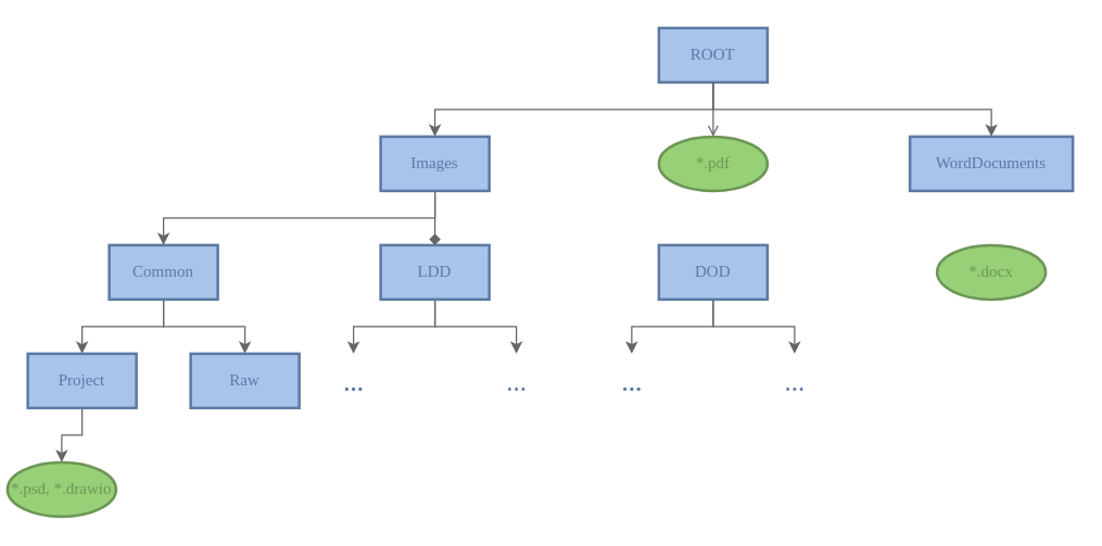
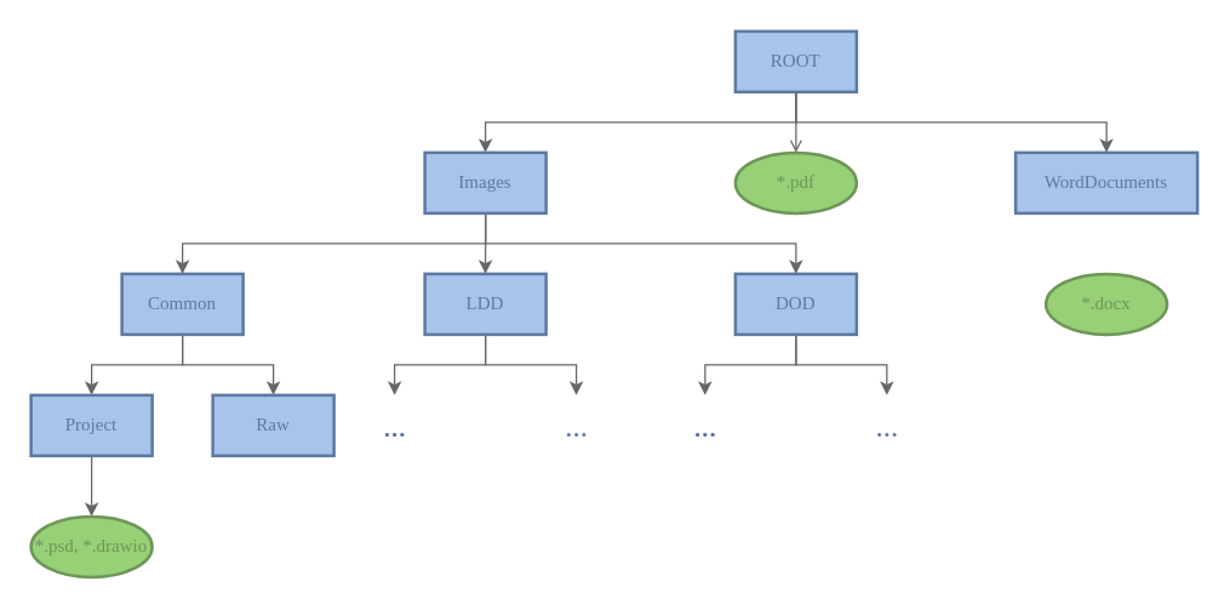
  <mxCell id="0" />
  <mxCell id="1" parent="0" />
  <mxCell id="2" style="edgeStyle=orthogonalEdgeStyle;rounded=0;orthogonalLoop=1;jettySize=auto;html=1;fontFamily=Comfortaa;fontSource=https%3A%2F%2Ffonts.googleapis.com%2Fcss%3Ffamily%3DComfortaa;fontColor=#6D9656;fillColor=#f5f5f5;strokeColor=#666666;exitX=0.5;exitY=1;exitDx=0;exitDy=0;" parent="1" source="4" target="28" edge="1"><mxGeometry relative="1" as="geometry"><Array as="points"><mxPoint x="525" y="80" /><mxPoint x="320" y="80" /></Array></mxGeometry></mxCell>
  <mxCell id="3" style="edgeStyle=orthogonalEdgeStyle;rounded=0;orthogonalLoop=1;jettySize=auto;html=1;fontFamily=Comfortaa;fontSource=https%3A%2F%2Ffonts.googleapis.com%2Fcss%3Ffamily%3DComfortaa;fontColor=#6D9656;fillColor=#f5f5f5;strokeColor=#666666;exitX=0.5;exitY=1;exitDx=0;exitDy=0;endArrow=open;" parent="1" source="4" target="24" edge="1"><mxGeometry relative="1" as="geometry"><Array as="points"><mxPoint x="525" y="70" /><mxPoint x="525" y="70" /></Array></mxGeometry></mxCell>
  <mxCell id="4" value="ROOT" style="rounded=0;whiteSpace=wrap;html=1;fillColor=#A9C4EB;strokeColor=#5C79A3;strokeWidth=2;glass=0;sketch=0;shadow=0;fontFamily=Comfortaa;fontSource=https%3A%2F%2Ffonts.googleapis.com%2Fcss%3Ffamily%3DComfortaa;fontColor=#5C79A3;" parent="1" vertex="1"><mxGeometry x="485" y="20" width="80" height="40" as="geometry" /></mxCell>
  <mxCell id="5" style="edgeStyle=orthogonalEdgeStyle;rounded=0;orthogonalLoop=1;jettySize=auto;html=1;fontFamily=Comfortaa;fontSource=https%3A%2F%2Ffonts.googleapis.com%2Fcss%3Ffamily%3DComfortaa;fontColor=#5C79A3;fillColor=#f5f5f5;strokeColor=#666666;" parent="1" source="7" target="10" edge="1"><mxGeometry relative="1" as="geometry" /></mxCell>
  <mxCell id="6" style="edgeStyle=orthogonalEdgeStyle;rounded=0;orthogonalLoop=1;jettySize=auto;html=1;fontFamily=Comfortaa;fontSource=https%3A%2F%2Ffonts.googleapis.com%2Fcss%3Ffamily%3DComfortaa;fontColor=#5C79A3;fillColor=#f5f5f5;strokeColor=#666666;" parent="1" source="7" target="8" edge="1"><mxGeometry relative="1" as="geometry" /></mxCell>
  <mxCell id="7" value="Common" style="rounded=0;whiteSpace=wrap;html=1;fillColor=#A9C4EB;strokeColor=#5C79A3;strokeWidth=2;glass=0;sketch=0;shadow=0;fontFamily=Comfortaa;fontSource=https%3A%2F%2Ffonts.googleapis.com%2Fcss%3Ffamily%3DComfortaa;fontColor=#5C79A3;" parent="1" vertex="1"><mxGeometry x="80" y="180" width="80" height="40" as="geometry" /></mxCell>
  <mxCell id="8" value="Raw" style="rounded=0;whiteSpace=wrap;html=1;fillColor=#A9C4EB;strokeColor=#5C79A3;strokeWidth=2;glass=0;sketch=0;shadow=0;fontFamily=Comfortaa;fontSource=https%3A%2F%2Ffonts.googleapis.com%2Fcss%3Ffamily%3DComfortaa;fontColor=#5C79A3;" parent="1" vertex="1"><mxGeometry x="140" y="260" width="80" height="40" as="geometry" /></mxCell>
  <mxCell id="9" style="edgeStyle=orthogonalEdgeStyle;rounded=0;orthogonalLoop=1;jettySize=auto;html=1;fontFamily=Comfortaa;fontSource=https%3A%2F%2Ffonts.googleapis.com%2Fcss%3Ffamily%3DComfortaa;fontColor=#6D9656;fillColor=#f5f5f5;strokeColor=#666666;" parent="1" source="10" target="23" edge="1"><mxGeometry relative="1" as="geometry" /></mxCell>
  <mxCell id="10" value="Project" style="rounded=0;whiteSpace=wrap;html=1;fillColor=#A9C4EB;strokeColor=#5C79A3;strokeWidth=2;glass=0;sketch=0;shadow=0;fontFamily=Comfortaa;fontSource=https%3A%2F%2Ffonts.googleapis.com%2Fcss%3Ffamily%3DComfortaa;fontColor=#5C79A3;" parent="1" vertex="1"><mxGeometry x="20" y="260" width="80" height="40" as="geometry" /></mxCell>
  <mxCell id="11" style="edgeStyle=orthogonalEdgeStyle;rounded=0;orthogonalLoop=1;jettySize=auto;html=1;fontFamily=Comfortaa;fontSource=https%3A%2F%2Ffonts.googleapis.com%2Fcss%3Ffamily%3DComfortaa;fontColor=#5C79A3;fillColor=#f5f5f5;strokeColor=#666666;" parent="1" source="13" edge="1"><mxGeometry relative="1" as="geometry"><mxPoint x="260" y="260" as="targetPoint" /><Array as="points"><mxPoint x="320" y="240" /><mxPoint x="260" y="240" /></Array></mxGeometry></mxCell>
  <mxCell id="12" style="edgeStyle=orthogonalEdgeStyle;rounded=0;orthogonalLoop=1;jettySize=auto;html=1;fontFamily=Comfortaa;fontSource=https%3A%2F%2Ffonts.googleapis.com%2Fcss%3Ffamily%3DComfortaa;fontColor=#5C79A3;fillColor=#f5f5f5;strokeColor=#666666;" parent="1" source="13" edge="1"><mxGeometry relative="1" as="geometry"><mxPoint x="380" y="260" as="targetPoint" /><Array as="points"><mxPoint x="320" y="240" /><mxPoint x="380" y="240" /></Array></mxGeometry></mxCell>
  <mxCell id="13" value="LDD" style="rounded=0;whiteSpace=wrap;html=1;fillColor=#A9C4EB;strokeColor=#5C79A3;strokeWidth=2;glass=0;sketch=0;shadow=0;fontFamily=Comfortaa;fontSource=https%3A%2F%2Ffonts.googleapis.com%2Fcss%3Ffamily%3DComfortaa;fontColor=#5C79A3;" parent="1" vertex="1"><mxGeometry x="280" y="180" width="80" height="40" as="geometry" /></mxCell>
  <mxCell id="14" style="edgeStyle=orthogonalEdgeStyle;rounded=0;orthogonalLoop=1;jettySize=auto;html=1;fontFamily=Comfortaa;fontSource=https%3A%2F%2Ffonts.googleapis.com%2Fcss%3Ffamily%3DComfortaa;fontColor=#5C79A3;fillColor=#f5f5f5;strokeColor=#666666;" parent="1" source="16" edge="1"><mxGeometry relative="1" as="geometry"><mxPoint x="465" y="260" as="targetPoint" /><Array as="points"><mxPoint x="525" y="240" /><mxPoint x="465" y="240" /></Array></mxGeometry></mxCell>
  <mxCell id="15" style="edgeStyle=orthogonalEdgeStyle;rounded=0;orthogonalLoop=1;jettySize=auto;html=1;fontFamily=Comfortaa;fontSource=https%3A%2F%2Ffonts.googleapis.com%2Fcss%3Ffamily%3DComfortaa;fontColor=#5C79A3;fillColor=#f5f5f5;strokeColor=#666666;" parent="1" source="16" edge="1"><mxGeometry relative="1" as="geometry"><mxPoint x="585" y="260" as="targetPoint" /><Array as="points"><mxPoint x="525" y="240" /><mxPoint x="585" y="240" /></Array></mxGeometry></mxCell>
  <mxCell id="16" value="DOD" style="rounded=0;whiteSpace=wrap;html=1;fillColor=#A9C4EB;strokeColor=#5C79A3;strokeWidth=2;glass=0;sketch=0;shadow=0;fontFamily=Comfortaa;fontSource=https%3A%2F%2Ffonts.googleapis.com%2Fcss%3Ffamily%3DComfortaa;fontColor=#5C79A3;" parent="1" vertex="1"><mxGeometry x="485" y="180" width="80" height="40" as="geometry" /></mxCell>
  <mxCell id="17" value="&lt;font style=&quot;font-size: 20px&quot;&gt;...&lt;/font&gt;" style="text;html=1;align=center;verticalAlign=middle;resizable=0;points=[];autosize=1;fontFamily=Comfortaa;fontColor=#5C79A3;" parent="1" vertex="1"><mxGeometry x="245" y="270" width="30" height="20" as="geometry" /></mxCell>
  <mxCell id="18" value="&lt;font style=&quot;font-size: 20px&quot;&gt;...&lt;/font&gt;" style="text;html=1;align=center;verticalAlign=middle;resizable=0;points=[];autosize=1;fontFamily=Comfortaa;fontColor=#5C79A3;" parent="1" vertex="1"><mxGeometry x="245" y="270" width="30" height="20" as="geometry" /></mxCell>
  <mxCell id="19" value="&lt;font style=&quot;font-size: 20px&quot;&gt;...&lt;/font&gt;" style="text;html=1;align=center;verticalAlign=middle;resizable=0;points=[];autosize=1;fontFamily=Comfortaa;fontColor=#5C79A3;" parent="1" vertex="1"><mxGeometry x="365" y="270" width="30" height="20" as="geometry" /></mxCell>
  <mxCell id="20" value="&lt;font style=&quot;font-size: 20px&quot;&gt;...&lt;/font&gt;" style="text;html=1;align=center;verticalAlign=middle;resizable=0;points=[];autosize=1;fontFamily=Comfortaa;fontColor=#5C79A3;" parent="1" vertex="1"><mxGeometry x="450" y="270" width="30" height="20" as="geometry" /></mxCell>
  <mxCell id="21" value="&lt;font style=&quot;font-size: 20px&quot;&gt;...&lt;/font&gt;" style="text;html=1;align=center;verticalAlign=middle;resizable=0;points=[];autosize=1;fontFamily=Comfortaa;fontColor=#5C79A3;" parent="1" vertex="1"><mxGeometry x="450" y="270" width="30" height="20" as="geometry" /></mxCell>
  <mxCell id="22" value="&lt;font style=&quot;font-size: 20px&quot;&gt;...&lt;/font&gt;" style="text;html=1;align=center;verticalAlign=middle;resizable=0;points=[];autosize=1;fontFamily=Comfortaa;fontColor=#5C79A3;" parent="1" vertex="1"><mxGeometry x="570" y="270" width="30" height="20" as="geometry" /></mxCell>
- <mxCell id="23" value="*.psd, *.drawio" style="ellipse;whiteSpace=wrap;html=1;rounded=0;shadow=0;glass=0;sketch=0;strokeWidth=2;fontFamily=Comfortaa;fontSource=https%3A%2F%2Ffonts.googleapis.com%2Fcss%3Ffamily%3DComfortaa;fillColor=#97D077;strokeColor=#6D9656;fontColor=#6D9656;" parent="1" vertex="1"><mxGeometry x="5" y="340" width="80" height="40" as="geometry" /></mxCell>
+ <mxCell id="23" value="*.psd, *.drawio" style="ellipse;whiteSpace=wrap;html=1;rounded=0;shadow=0;glass=0;sketch=0;strokeWidth=2;fontFamily=Comfortaa;fontSource=https%3A%2F%2Ffonts.googleapis.com%2Fcss%3Ffamily%3DComfortaa;fillColor=#97D077;strokeColor=#6D9656;fontColor=#6D9656;" parent="1" vertex="1"><mxGeometry x="20" y="340" width="80" height="40" as="geometry" /></mxCell>
  <mxCell id="24" value="*.pdf" style="ellipse;whiteSpace=wrap;html=1;rounded=0;shadow=0;glass=0;sketch=0;strokeWidth=2;fontFamily=Comfortaa;fontSource=https%3A%2F%2Ffonts.googleapis.com%2Fcss%3Ffamily%3DComfortaa;fillColor=#97D077;strokeColor=#6D9656;fontColor=#6D9656;" parent="1" vertex="1"><mxGeometry x="485" y="100" width="80" height="40" as="geometry" /></mxCell>
- <mxCell id="25" style="edgeStyle=orthogonalEdgeStyle;rounded=0;orthogonalLoop=1;jettySize=auto;html=1;fontFamily=Comfortaa;fontSource=https%3A%2F%2Ffonts.googleapis.com%2Fcss%3Ffamily%3DComfortaa;fontColor=#6D9656;fillColor=#f5f5f5;strokeColor=#666666;endArrow=diamond;" parent="1" source="28" target="13" edge="1"><mxGeometry relative="1" as="geometry" /></mxCell>
+ <mxCell id="25" style="edgeStyle=orthogonalEdgeStyle;rounded=0;orthogonalLoop=1;jettySize=auto;html=1;fontFamily=Comfortaa;fontSource=https%3A%2F%2Ffonts.googleapis.com%2Fcss%3Ffamily%3DComfortaa;fontColor=#6D9656;fillColor=#f5f5f5;strokeColor=#666666;" parent="1" source="28" target="13" edge="1"><mxGeometry relative="1" as="geometry" /></mxCell>
+ <mxCell id="26" style="edgeStyle=orthogonalEdgeStyle;rounded=0;orthogonalLoop=1;jettySize=auto;html=1;fontFamily=Comfortaa;fontSource=https%3A%2F%2Ffonts.googleapis.com%2Fcss%3Ffamily%3DComfortaa;fontColor=#6D9656;fillColor=#f5f5f5;strokeColor=#666666;" parent="1" source="28" target="16" edge="1"><mxGeometry relative="1" as="geometry"><Array as="points"><mxPoint x="320" y="160" /><mxPoint x="525" y="160" /></Array></mxGeometry></mxCell>
  <mxCell id="27" style="edgeStyle=orthogonalEdgeStyle;rounded=0;orthogonalLoop=1;jettySize=auto;html=1;fontFamily=Comfortaa;fontSource=https%3A%2F%2Ffonts.googleapis.com%2Fcss%3Ffamily%3DComfortaa;fontColor=#6D9656;fillColor=#f5f5f5;strokeColor=#666666;" parent="1" source="28" target="7" edge="1"><mxGeometry relative="1" as="geometry"><Array as="points"><mxPoint x="320" y="160" /><mxPoint x="120" y="160" /></Array></mxGeometry></mxCell>
  <mxCell id="28" value="Images" style="rounded=0;whiteSpace=wrap;html=1;fillColor=#A9C4EB;strokeColor=#5C79A3;strokeWidth=2;glass=0;sketch=0;shadow=0;fontFamily=Comfortaa;fontSource=https%3A%2F%2Ffonts.googleapis.com%2Fcss%3Ffamily%3DComfortaa;fontColor=#5C79A3;" parent="1" vertex="1"><mxGeometry x="280" y="100" width="80" height="40" as="geometry" /></mxCell>
  <mxCell id="29" value="WordDocuments" style="rounded=0;whiteSpace=wrap;html=1;fillColor=#A9C4EB;strokeColor=#5C79A3;strokeWidth=2;glass=0;sketch=0;shadow=0;fontFamily=Comfortaa;fontSource=https%3A%2F%2Ffonts.googleapis.com%2Fcss%3Ffamily%3DComfortaa;fontColor=#5C79A3;" parent="1" vertex="1"><mxGeometry x="670" y="100" width="120" height="40" as="geometry" /></mxCell>
  <mxCell id="30" style="edgeStyle=orthogonalEdgeStyle;rounded=0;orthogonalLoop=1;jettySize=auto;html=1;fontFamily=Comfortaa;fontSource=https%3A%2F%2Ffonts.googleapis.com%2Fcss%3Ffamily%3DComfortaa;fontColor=#6D9656;fillColor=#f5f5f5;strokeColor=#666666;exitX=0.5;exitY=1;exitDx=0;exitDy=0;entryX=0.5;entryY=0;entryDx=0;entryDy=0;" parent="1" source="4" target="29" edge="1"><mxGeometry relative="1" as="geometry"><Array as="points"><mxPoint x="525" y="80" /><mxPoint x="730" y="80" /></Array><mxPoint x="535" y="70" as="sourcePoint" /><mxPoint x="330.029" y="110" as="targetPoint" /></mxGeometry></mxCell>
  <mxCell id="31" value="*.docx" style="ellipse;whiteSpace=wrap;html=1;rounded=0;shadow=0;glass=0;sketch=0;strokeWidth=2;fontFamily=Comfortaa;fontSource=https%3A%2F%2Ffonts.googleapis.com%2Fcss%3Ffamily%3DComfortaa;fillColor=#97D077;strokeColor=#6D9656;fontColor=#6D9656;" parent="1" vertex="1"><mxGeometry x="690" y="180" width="80" height="40" as="geometry" /></mxCell>
